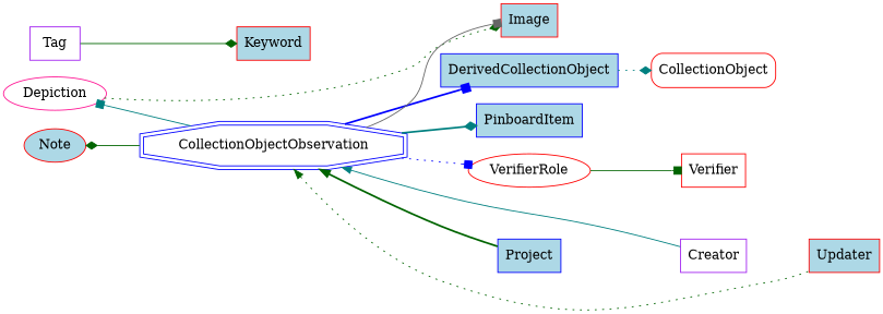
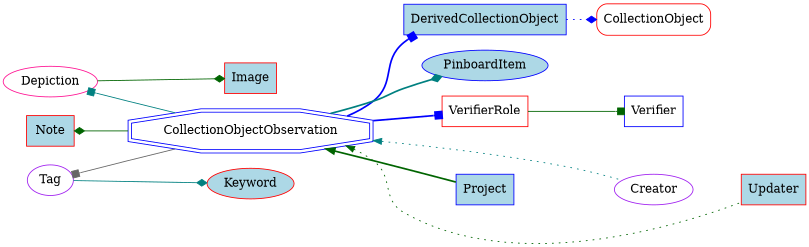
  digraph {
    rankdir=LR
    node [color=red fillcolor=white group=supporting shape=box style=filled]
    edge [color=darkgreen style=solid]
    n1 [color=deeppink group=annotator height=0.5 label=Depiction shape=oval width=1.2638]
-   n2 [color=purple group=annotator height=0.5 label=Tag width=0.75]
-   n3 [fillcolor=lightblue group=annotator height=0.5 label=Note shape=oval width=0.77632]
+   n2 [color=purple group=annotator height=0.5 label=Tag shape=oval width=0.75]
+   n3 [fillcolor=lightblue group=annotator height=0.5 label=Note width=0.77632]
    n4 [group=core height=0.51389 label=CollectionObject shape=Mrecord width=1.5139]
    n5 [color=blue group=target height=0.61111 label=CollectionObjectObservation shape=doubleoctagon width=3.5309]
    n6 [color=blue fillcolor=lightblue height=0.5 label=DerivedCollectionObject width=2.1111]
    n7 [fillcolor=lightblue height=0.5 label=Image width=0.75]
-   n8 [fillcolor=lightblue height=0.5 label=Keyword width=0.93056]
-   n9 [color=blue fillcolor=lightblue height=0.5 label=PinboardItem width=1.2639]
-   n10 [height=0.5 label=VerifierRole shape=ellipse width=1.1528]
-   n11 [height=0.5 label=Verifier width=0.79167]
-   n12 [color=purple height=0.5 label=Creator width=0.79167]
+   n8 [fillcolor=lightblue height=0.5 label=Keyword shape=ellipse width=0.93056]
+   n9 [color=blue fillcolor=lightblue height=0.5 label=PinboardItem shape=ellipse width=1.2639]
+   n10 [height=0.5 label=VerifierRole width=1.1528]
+   n11 [color=blue height=0.5 label=Verifier width=0.79167]
+   n12 [color=purple height=0.5 label=Creator shape=ellipse width=0.79167]
    n13 [color=blue fillcolor=lightblue height=0.5 label=Project width=0.76389]
    n14 [fillcolor=lightblue height=0.5 label=Updater width=0.83333]
    subgraph sub_1 {
      rank=min
      n1
      n2
      n3
    }
    subgraph sub_2 {
      n4
    }
    subgraph sub_3 {
      n5
      n6
      n7
      n8
      n9
      n10
      n11
      n12
      n13
      n14
    }
-   n1 -> n7 [arrowhead=diamond style=dotted]
-   n2 -> n8 [arrowhead=diamond]
+   n1 -> n7 [arrowhead=diamond]
+   n2 -> n8 [arrowhead=diamond color=teal]
    n5 -> n1 [arrowhead=box color=teal]
-   n5 -> n7 [arrowhead=box color=gray40]
+   n5 -> n2 [arrowhead=box color=gray40]
    n5 -> n3 [arrowhead=diamond]
    n5 -> n6 [arrowhead=box color=blue style=bold]
    n5 -> n9 [arrowhead=diamond color=teal style=bold]
-   n5 -> n10 [arrowhead=box color=blue style=dotted]
-   n5 -> n12 [color=teal dir=back]
+   n5 -> n10 [arrowhead=box color=blue style=bold]
+   n5 -> n12 [color=teal dir=back style=dotted]
    n5 -> n13 [dir=back style=bold]
    n5 -> n14 [dir=back style=dotted]
-   n6 -> n4 [arrowhead=diamond color=teal style=dotted]
+   n6 -> n4 [arrowhead=diamond color=blue style=dotted]
    n10 -> n11 [arrowhead=box]
    n12 -> n14 [style=invis color=""]
    n13 -> n12 [style=invis color=""]
  }
